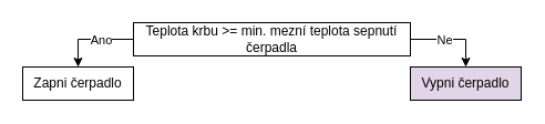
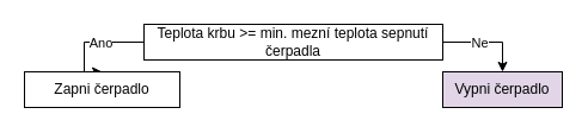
  <mxCell id="0" />
  <mxCell id="1" parent="0" />
  <mxCell id="2" style="edgeStyle=orthogonalEdgeStyle;rounded=0;orthogonalLoop=1;jettySize=auto;html=1;entryX=0.5;entryY=0;entryDx=0;entryDy=0;" edge="1" parent="1" source="6" target="8"><mxGeometry relative="1" as="geometry"><Array as="points"><mxPoint x="70" y="35" /></Array></mxGeometry></mxCell>
  <mxCell id="3" value="Ano" style="edgeLabel;html=1;align=center;verticalAlign=middle;resizable=0;points=[];" vertex="1" connectable="0" parent="2"><mxGeometry x="-0.017" relative="1" as="geometry"><mxPoint x="7" as="offset" /></mxGeometry></mxCell>
  <mxCell id="4" style="edgeStyle=orthogonalEdgeStyle;rounded=0;orthogonalLoop=1;jettySize=auto;html=1;entryX=0.5;entryY=0;entryDx=0;entryDy=0;" edge="1" parent="1" source="6" target="7"><mxGeometry relative="1" as="geometry"><Array as="points"><mxPoint x="420" y="35" /></Array></mxGeometry></mxCell>
  <mxCell id="5" value="Ne" style="edgeLabel;html=1;align=center;verticalAlign=middle;resizable=0;points=[];" vertex="1" connectable="0" parent="4"><mxGeometry x="-0.497" y="-1" relative="1" as="geometry"><mxPoint x="11" y="-1" as="offset" /></mxGeometry></mxCell>
  <mxCell id="6" value="Teplota krbu &amp;gt;= min. mezní teplota sepnutí čerpadla" style="rounded=0;whiteSpace=wrap;html=1;" vertex="1" parent="1"><mxGeometry x="120" y="20" width="250" height="30" as="geometry" /></mxCell>
  <mxCell id="7" value="Vypni čerpadlo" style="rounded=0;whiteSpace=wrap;html=1;fillColor=#e1d5e7;" vertex="1" parent="1"><mxGeometry x="370" y="60" width="100" height="30" as="geometry" /></mxCell>
- <mxCell id="8" value="Zapni čerpadlo" style="rounded=0;whiteSpace=wrap;html=1;" vertex="1" parent="1"><mxGeometry x="20" y="60" width="100" height="30" as="geometry" /></mxCell>
+ <mxCell id="8" value="Zapni čerpadlo" style="rounded=0;whiteSpace=wrap;html=1;" vertex="1" parent="1"><mxGeometry x="20" y="60" width="130" height="30" as="geometry" /></mxCell>
